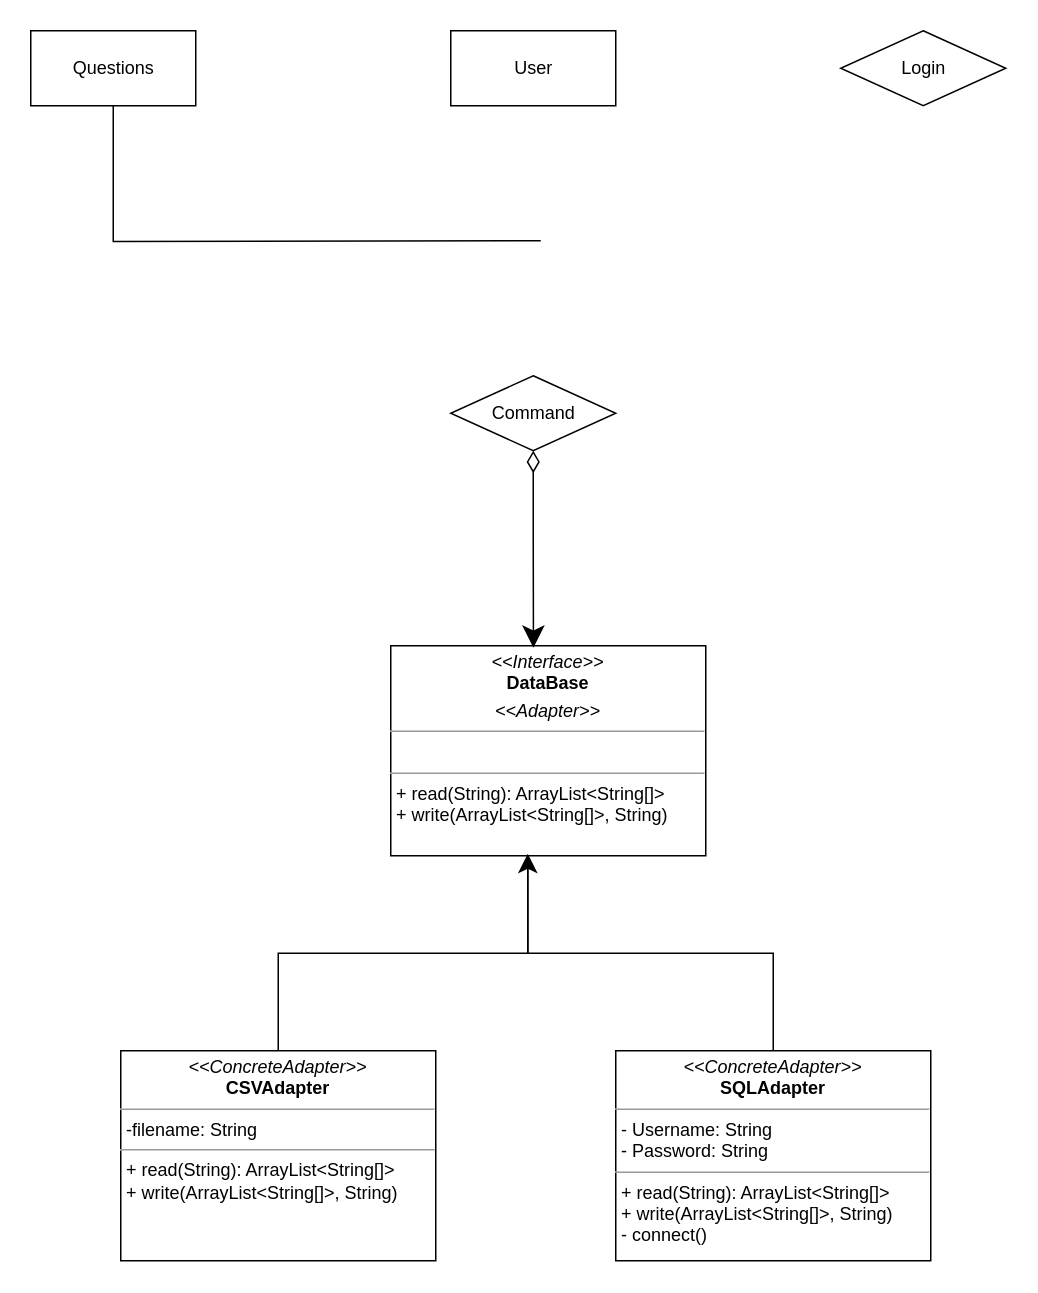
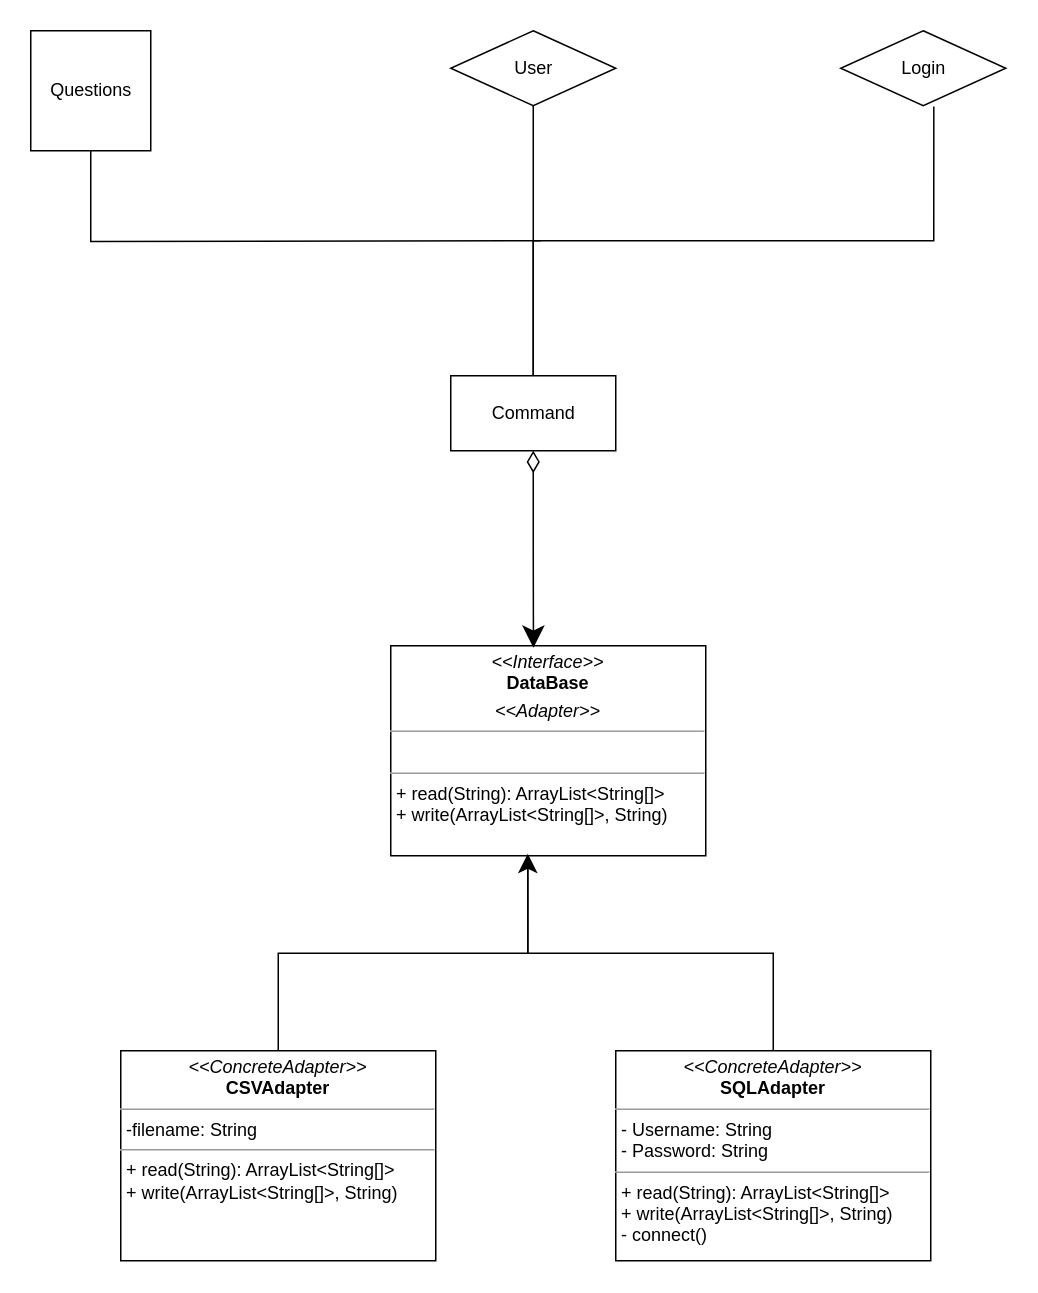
  <mxCell id="0" />
  <mxCell id="1" parent="0" />
- <mxCell id="2" value="User" style="html=1;" vertex="1" parent="1"><mxGeometry x="300" y="20" width="110" height="50" as="geometry" /></mxCell>
+ <mxCell id="2" value="User" style="rhombus;html=1;" vertex="1" parent="1"><mxGeometry x="300" y="20" width="110" height="50" as="geometry" /></mxCell>
  <mxCell id="3" value="Login" style="rhombus;html=1;" vertex="1" parent="1"><mxGeometry x="560" y="20" width="110" height="50" as="geometry" /></mxCell>
- <mxCell id="4" value="Questions" style="html=1;" vertex="1" parent="1"><mxGeometry x="20" y="20" width="110" height="50" as="geometry" /></mxCell>
+ <mxCell id="4" value="Questions" style="html=1;" vertex="1" parent="1"><mxGeometry x="20" y="20" width="80" height="80" as="geometry" /></mxCell>
+ <mxCell id="5" style="edgeStyle=orthogonalEdgeStyle;rounded=0;orthogonalLoop=1;jettySize=auto;html=1;entryX=0.5;entryY=1;entryDx=0;entryDy=0;endArrow=none;endFill=0;exitX=0.5;exitY=0;exitDx=0;exitDy=0;" edge="1" parent="1" source="14" target="2"><mxGeometry relative="1" as="geometry"><mxPoint x="355" y="160" as="sourcePoint" /></mxGeometry></mxCell>
  <mxCell id="6" style="edgeStyle=orthogonalEdgeStyle;rounded=0;orthogonalLoop=1;jettySize=auto;html=1;endArrow=none;endFill=0;" edge="1" parent="1" target="4"><mxGeometry relative="1" as="geometry"><mxPoint x="360" y="160" as="sourcePoint" /></mxGeometry></mxCell>
+ <mxCell id="7" style="edgeStyle=orthogonalEdgeStyle;rounded=0;orthogonalLoop=1;jettySize=auto;html=1;entryX=0.564;entryY=1.01;entryDx=0;entryDy=0;entryPerimeter=0;endArrow=none;endFill=0;exitX=1;exitY=0.5;exitDx=0;exitDy=0;" edge="1" parent="1" source="14" target="3"><mxGeometry relative="1" as="geometry"><mxPoint x="530" y="240" as="sourcePoint" /><Array as="points"><mxPoint x="355" y="275" /><mxPoint x="355" y="160" /><mxPoint x="622" y="160" /></Array></mxGeometry></mxCell>
  <mxCell id="8" value="&lt;p style=&quot;margin:0px;margin-top:4px;text-align:center;&quot;&gt;&lt;i&gt;&amp;lt;&amp;lt;Interface&amp;gt;&amp;gt;&lt;/i&gt;&lt;br&gt;&lt;b&gt;DataBase&lt;/b&gt;&lt;/p&gt;&lt;p style=&quot;margin:0px;margin-top:4px;text-align:center;&quot;&gt;&lt;i style=&quot;border-color: var(--border-color);&quot;&gt;&amp;lt;&amp;lt;Adapter&amp;gt;&amp;gt;&lt;/i&gt;&lt;br style=&quot;border-color: var(--border-color);&quot;&gt;&lt;/p&gt;&lt;hr size=&quot;1&quot;&gt;&lt;p style=&quot;margin:0px;margin-left:4px;&quot;&gt;&lt;br&gt;&lt;/p&gt;&lt;hr size=&quot;1&quot;&gt;&lt;p style=&quot;border-color: var(--border-color); margin: 0px 0px 0px 4px;&quot;&gt;+ read(String): ArrayList&amp;lt;String[]&amp;gt;&lt;/p&gt;&lt;p style=&quot;border-color: var(--border-color); margin: 0px 0px 0px 4px;&quot;&gt;&lt;span style=&quot;background-color: initial;&quot;&gt;+ write(ArrayList&amp;lt;String[]&amp;gt;, String)&lt;/span&gt;&lt;/p&gt;&lt;p&gt;&lt;/p&gt;" style="verticalAlign=top;align=left;overflow=fill;fontSize=12;fontFamily=Helvetica;html=1;" vertex="1" parent="1"><mxGeometry x="260" width="210" height="140" as="geometry" y="430" /></mxCell>
  <mxCell id="9" style="edgeStyle=orthogonalEdgeStyle;rounded=0;orthogonalLoop=1;jettySize=auto;html=1;entryX=0.435;entryY=1;entryDx=0;entryDy=0;entryPerimeter=0;" edge="1" parent="1" source="10" target="8"><mxGeometry relative="1" as="geometry" /></mxCell>
  <mxCell id="10" value="&lt;p style=&quot;margin:0px;margin-top:4px;text-align:center;&quot;&gt;&lt;i style=&quot;border-color: var(--border-color);&quot;&gt;&amp;lt;&amp;lt;ConcreteAdapter&amp;gt;&amp;gt;&lt;/i&gt;&lt;br&gt;&lt;b&gt;CSVAdapter&lt;/b&gt;&lt;/p&gt;&lt;hr size=&quot;1&quot;&gt;&lt;p style=&quot;margin:0px;margin-left:4px;&quot;&gt;-filename: String&lt;/p&gt;&lt;hr size=&quot;1&quot;&gt;&lt;p style=&quot;border-color: var(--border-color); margin: 0px 0px 0px 4px;&quot;&gt;+ read(String): ArrayList&amp;lt;String[]&amp;gt;&lt;/p&gt;&lt;p style=&quot;border-color: var(--border-color); margin: 0px 0px 0px 4px;&quot;&gt;&lt;span style=&quot;border-color: var(--border-color); background-color: initial;&quot;&gt;+ write(ArrayList&amp;lt;String[]&amp;gt;, String)&lt;/span&gt;&lt;/p&gt;" style="verticalAlign=top;align=left;overflow=fill;fontSize=12;fontFamily=Helvetica;html=1;" vertex="1" parent="1"><mxGeometry x="80" y="700" width="210" height="140" as="geometry" /></mxCell>
  <mxCell id="11" style="edgeStyle=orthogonalEdgeStyle;rounded=0;orthogonalLoop=1;jettySize=auto;html=1;entryX=0.435;entryY=0.99;entryDx=0;entryDy=0;entryPerimeter=0;endSize=10;startSize=10;" edge="1" parent="1" source="12" target="8"><mxGeometry relative="1" as="geometry" /></mxCell>
  <mxCell id="12" value="&lt;p style=&quot;margin:0px;margin-top:4px;text-align:center;&quot;&gt;&lt;i style=&quot;border-color: var(--border-color);&quot;&gt;&amp;lt;&amp;lt;ConcreteAdapter&amp;gt;&amp;gt;&lt;/i&gt;&lt;br&gt;&lt;b&gt;SQLAdapter&lt;/b&gt;&lt;/p&gt;&lt;hr size=&quot;1&quot;&gt;&lt;p style=&quot;margin:0px;margin-left:4px;&quot;&gt;- Username: String&lt;/p&gt;&lt;p style=&quot;margin:0px;margin-left:4px;&quot;&gt;- Password: String&lt;/p&gt;&lt;hr size=&quot;1&quot;&gt;&lt;p style=&quot;border-color: var(--border-color); margin: 0px 0px 0px 4px;&quot;&gt;+ read(String): ArrayList&amp;lt;String[]&amp;gt;&lt;/p&gt;&lt;p style=&quot;border-color: var(--border-color); margin: 0px 0px 0px 4px;&quot;&gt;&lt;span style=&quot;border-color: var(--border-color); background-color: initial;&quot;&gt;+ write(ArrayList&amp;lt;String[]&amp;gt;, String)&lt;/span&gt;&lt;/p&gt;&lt;p style=&quot;border-color: var(--border-color); margin: 0px 0px 0px 4px;&quot;&gt;&lt;span style=&quot;border-color: var(--border-color); background-color: initial;&quot;&gt;- connect()&lt;/span&gt;&lt;/p&gt;" style="verticalAlign=top;align=left;overflow=fill;fontSize=12;fontFamily=Helvetica;html=1;" vertex="1" parent="1"><mxGeometry x="410" y="700" width="210" height="140" as="geometry" /></mxCell>
  <mxCell id="13" style="edgeStyle=orthogonalEdgeStyle;rounded=0;orthogonalLoop=1;jettySize=auto;html=1;exitX=0.5;exitY=1;exitDx=0;exitDy=0;entryX=0.453;entryY=0.01;entryDx=0;entryDy=0;entryPerimeter=0;startArrow=diamondThin;startFill=0;endSize=12;startSize=12;" edge="1" parent="1" source="14" target="8"><mxGeometry relative="1" as="geometry" /></mxCell>
- <mxCell id="14" value="Command" style="rhombus;html=1;" vertex="1" parent="1"><mxGeometry x="300" y="250" width="110" height="50" as="geometry" /></mxCell>
+ <mxCell id="14" value="Command" style="html=1;" vertex="1" parent="1"><mxGeometry x="300" y="250" width="110" height="50" as="geometry" /></mxCell>
